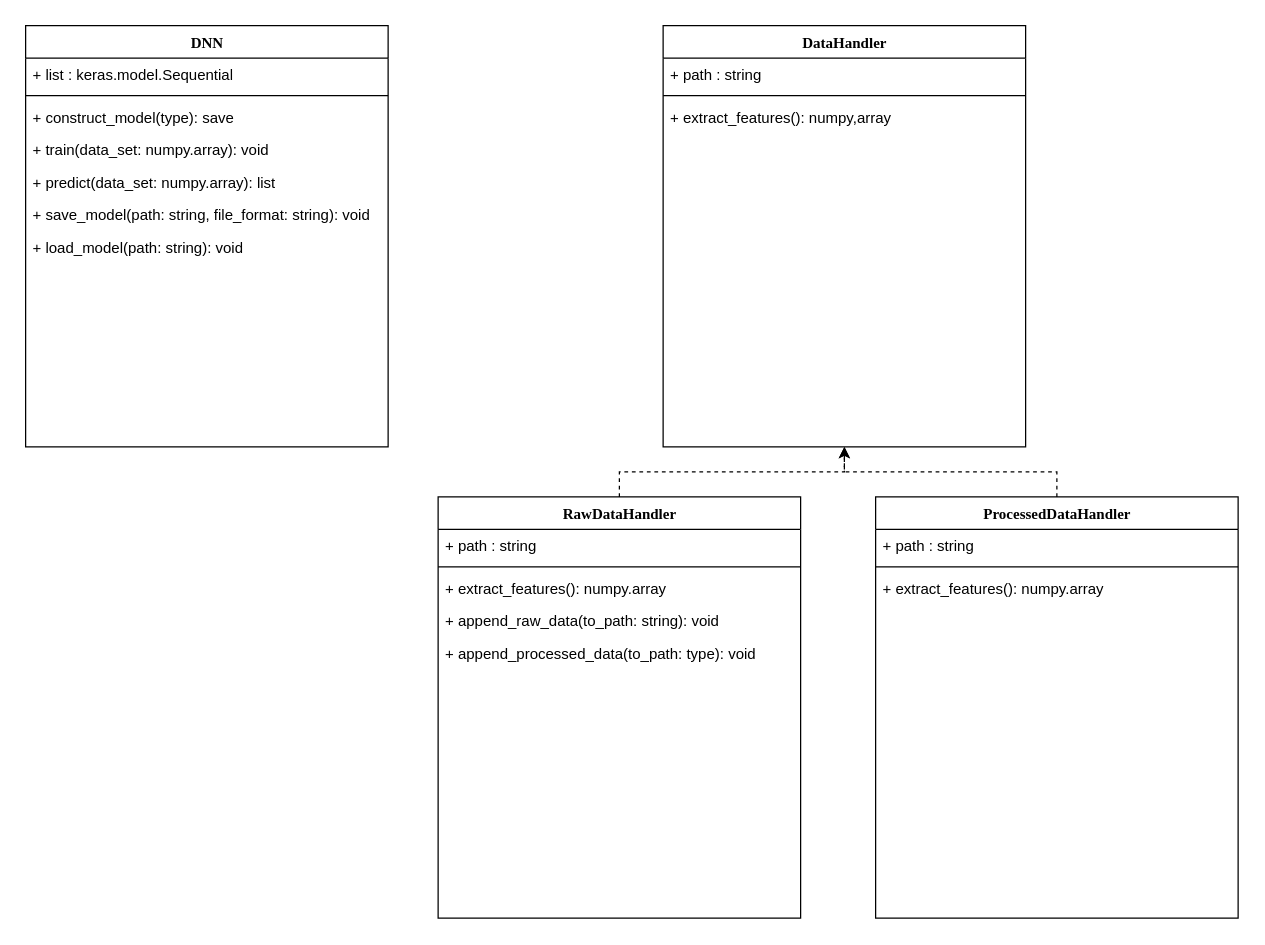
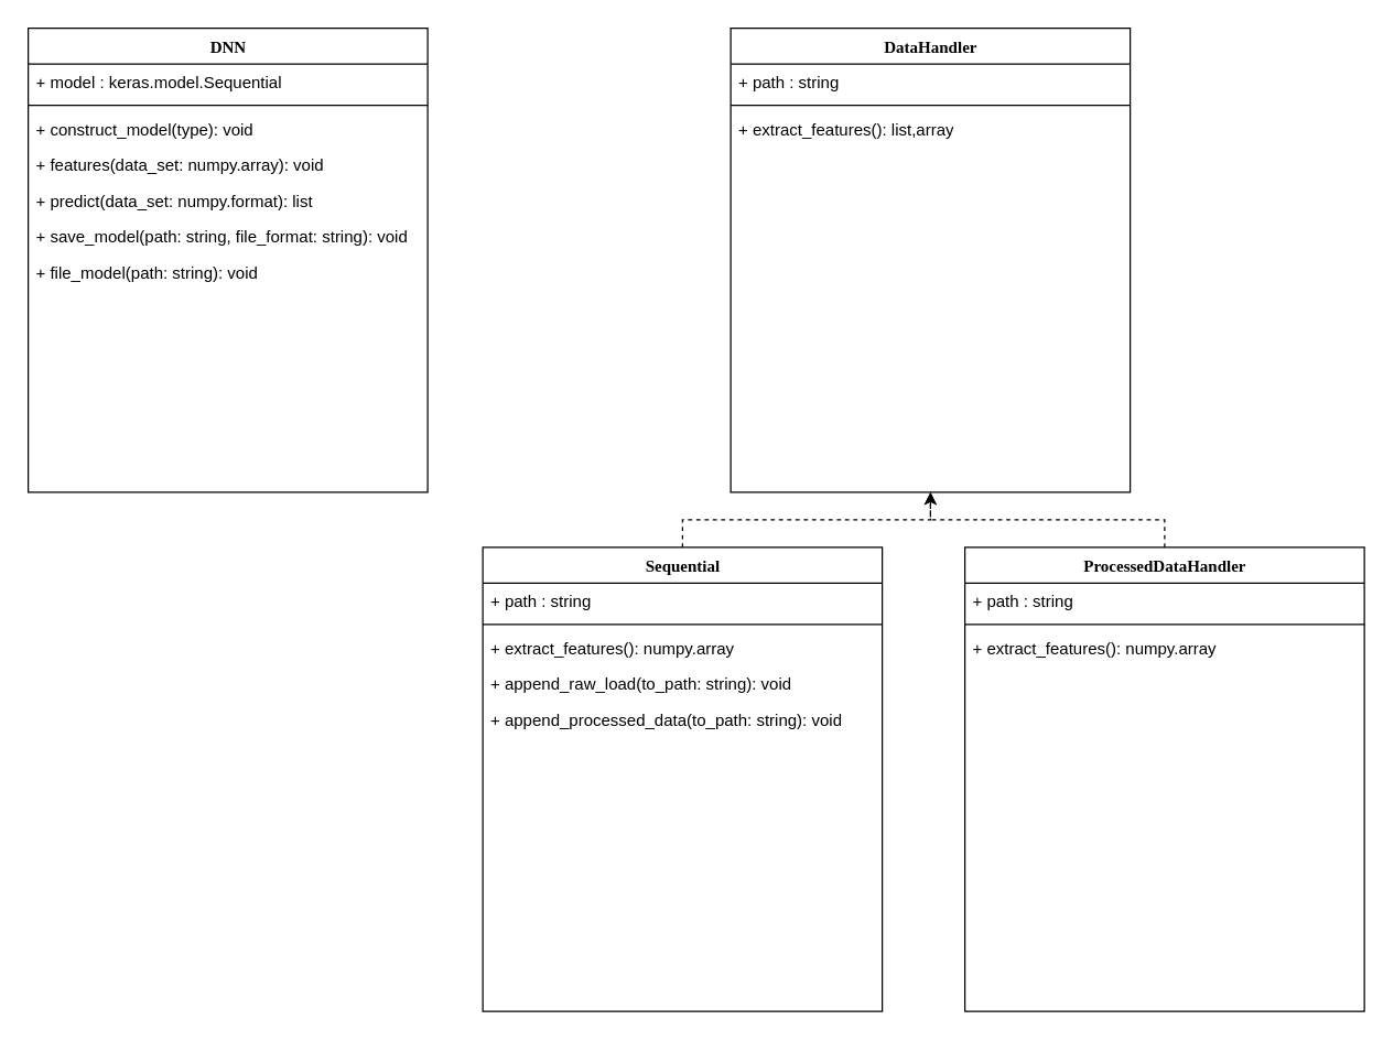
  <mxCell id="0" />
  <mxCell id="1" parent="0" />
  <mxCell id="2" value="DNN" style="swimlane;html=1;fontStyle=1;align=center;verticalAlign=top;childLayout=stackLayout;horizontal=1;startSize=26;horizontalStack=0;resizeParent=1;resizeLast=0;collapsible=1;marginBottom=0;swimlaneFillColor=#ffffff;rounded=0;shadow=0;comic=0;labelBackgroundColor=none;strokeColor=#000000;strokeWidth=1;fillColor=none;fontFamily=Verdana;fontSize=12;fontColor=#000000;" parent="1" vertex="1"><mxGeometry x="20" y="20" width="290" height="337" as="geometry" /></mxCell>
- <mxCell id="3" value="+ list : keras.model.Sequential" style="text;html=1;strokeColor=none;fillColor=none;align=left;verticalAlign=top;spacingLeft=4;spacingRight=4;whiteSpace=wrap;overflow=hidden;rotatable=0;points=[[0,0.5],[1,0.5]];portConstraint=eastwest;" parent="2" vertex="1"><mxGeometry y="26" width="290" height="26" as="geometry" /></mxCell>
+ <mxCell id="3" value="+ model : keras.model.Sequential" style="text;html=1;strokeColor=none;fillColor=none;align=left;verticalAlign=top;spacingLeft=4;spacingRight=4;whiteSpace=wrap;overflow=hidden;rotatable=0;points=[[0,0.5],[1,0.5]];portConstraint=eastwest;" parent="2" vertex="1"><mxGeometry y="26" width="290" height="26" as="geometry" /></mxCell>
  <mxCell id="4" value="" style="line;html=1;strokeWidth=1;fillColor=none;align=left;verticalAlign=middle;spacingTop=-1;spacingLeft=3;spacingRight=3;rotatable=0;labelPosition=right;points=[];portConstraint=eastwest;" parent="2" vertex="1"><mxGeometry y="52" width="290" height="8" as="geometry" /></mxCell>
- <mxCell id="5" value="+ construct_model(type): save" style="text;html=1;strokeColor=none;fillColor=none;align=left;verticalAlign=top;spacingLeft=4;spacingRight=4;whiteSpace=wrap;overflow=hidden;rotatable=0;points=[[0,0.5],[1,0.5]];portConstraint=eastwest;" parent="2" vertex="1"><mxGeometry y="60" width="290" height="26" as="geometry" /></mxCell>
- <mxCell id="6" value="+ train(data_set: numpy.array): void" style="text;html=1;strokeColor=none;fillColor=none;align=left;verticalAlign=top;spacingLeft=4;spacingRight=4;whiteSpace=wrap;overflow=hidden;rotatable=0;points=[[0,0.5],[1,0.5]];portConstraint=eastwest;" parent="2" vertex="1"><mxGeometry y="86" width="290" height="26" as="geometry" /></mxCell>
- <mxCell id="7" value="+ predict(data_set: numpy.array): list" style="text;html=1;strokeColor=none;fillColor=none;align=left;verticalAlign=top;spacingLeft=4;spacingRight=4;whiteSpace=wrap;overflow=hidden;rotatable=0;points=[[0,0.5],[1,0.5]];portConstraint=eastwest;" vertex="1" parent="2"><mxGeometry y="112" width="290" height="26" as="geometry" /></mxCell>
+ <mxCell id="5" value="+ construct_model(type): void" style="text;html=1;strokeColor=none;fillColor=none;align=left;verticalAlign=top;spacingLeft=4;spacingRight=4;whiteSpace=wrap;overflow=hidden;rotatable=0;points=[[0,0.5],[1,0.5]];portConstraint=eastwest;" parent="2" vertex="1"><mxGeometry y="60" width="290" height="26" as="geometry" /></mxCell>
+ <mxCell id="6" value="+ features(data_set: numpy.array): void" style="text;html=1;strokeColor=none;fillColor=none;align=left;verticalAlign=top;spacingLeft=4;spacingRight=4;whiteSpace=wrap;overflow=hidden;rotatable=0;points=[[0,0.5],[1,0.5]];portConstraint=eastwest;" parent="2" vertex="1"><mxGeometry y="86" width="290" height="26" as="geometry" /></mxCell>
+ <mxCell id="7" value="+ predict(data_set: numpy.format): list" style="text;html=1;strokeColor=none;fillColor=none;align=left;verticalAlign=top;spacingLeft=4;spacingRight=4;whiteSpace=wrap;overflow=hidden;rotatable=0;points=[[0,0.5],[1,0.5]];portConstraint=eastwest;" vertex="1" parent="2"><mxGeometry y="112" width="290" height="26" as="geometry" /></mxCell>
  <mxCell id="8" value="+ save_model(path: string, file_format: string): void" style="text;html=1;strokeColor=none;fillColor=none;align=left;verticalAlign=top;spacingLeft=4;spacingRight=4;whiteSpace=wrap;overflow=hidden;rotatable=0;points=[[0,0.5],[1,0.5]];portConstraint=eastwest;" vertex="1" parent="2"><mxGeometry y="138" width="290" height="26" as="geometry" /></mxCell>
- <mxCell id="9" value="+ load_model(path: string): void" style="text;html=1;strokeColor=none;fillColor=none;align=left;verticalAlign=top;spacingLeft=4;spacingRight=4;whiteSpace=wrap;overflow=hidden;rotatable=0;points=[[0,0.5],[1,0.5]];portConstraint=eastwest;" vertex="1" parent="2"><mxGeometry y="164" width="290" height="26" as="geometry" /></mxCell>
+ <mxCell id="9" value="+ file_model(path: string): void" style="text;html=1;strokeColor=none;fillColor=none;align=left;verticalAlign=top;spacingLeft=4;spacingRight=4;whiteSpace=wrap;overflow=hidden;rotatable=0;points=[[0,0.5],[1,0.5]];portConstraint=eastwest;" vertex="1" parent="2"><mxGeometry y="164" width="290" height="26" as="geometry" /></mxCell>
  <mxCell id="10" value="DataHandler" style="swimlane;html=1;fontStyle=1;align=center;verticalAlign=top;childLayout=stackLayout;horizontal=1;startSize=26;horizontalStack=0;resizeParent=1;resizeLast=0;collapsible=1;marginBottom=0;swimlaneFillColor=#ffffff;rounded=0;shadow=0;comic=0;labelBackgroundColor=none;strokeColor=#000000;strokeWidth=1;fillColor=none;fontFamily=Verdana;fontSize=12;fontColor=#000000;" vertex="1" parent="1"><mxGeometry x="530" y="20" width="290" height="337" as="geometry" /></mxCell>
  <mxCell id="11" value="+ path : string" style="text;html=1;strokeColor=none;fillColor=none;align=left;verticalAlign=top;spacingLeft=4;spacingRight=4;whiteSpace=wrap;overflow=hidden;rotatable=0;points=[[0,0.5],[1,0.5]];portConstraint=eastwest;" vertex="1" parent="10"><mxGeometry y="26" width="290" height="26" as="geometry" /></mxCell>
  <mxCell id="12" value="" style="line;html=1;strokeWidth=1;fillColor=none;align=left;verticalAlign=middle;spacingTop=-1;spacingLeft=3;spacingRight=3;rotatable=0;labelPosition=right;points=[];portConstraint=eastwest;" vertex="1" parent="10"><mxGeometry y="52" width="290" height="8" as="geometry" /></mxCell>
- <mxCell id="13" value="+ extract_features(): numpy,array" style="text;html=1;strokeColor=none;fillColor=none;align=left;verticalAlign=top;spacingLeft=4;spacingRight=4;whiteSpace=wrap;overflow=hidden;rotatable=0;points=[[0,0.5],[1,0.5]];portConstraint=eastwest;" vertex="1" parent="10"><mxGeometry y="60" width="290" height="26" as="geometry" /></mxCell>
+ <mxCell id="13" value="+ extract_features(): list,array" style="text;html=1;strokeColor=none;fillColor=none;align=left;verticalAlign=top;spacingLeft=4;spacingRight=4;whiteSpace=wrap;overflow=hidden;rotatable=0;points=[[0,0.5],[1,0.5]];portConstraint=eastwest;" vertex="1" parent="10"><mxGeometry y="60" width="290" height="26" as="geometry" /></mxCell>
  <mxCell id="14" style="edgeStyle=orthogonalEdgeStyle;rounded=0;orthogonalLoop=1;jettySize=auto;html=1;exitX=0.5;exitY=0;exitDx=0;exitDy=0;entryX=0.5;entryY=1;entryDx=0;entryDy=0;dashed=1;" edge="1" parent="1" source="15" target="10"><mxGeometry relative="1" as="geometry"><mxPoint x="910" y="327" as="targetPoint" /></mxGeometry></mxCell>
  <mxCell id="15" value="ProcessedDataHandler" style="swimlane;html=1;fontStyle=1;align=center;verticalAlign=top;childLayout=stackLayout;horizontal=1;startSize=26;horizontalStack=0;resizeParent=1;resizeLast=0;collapsible=1;marginBottom=0;swimlaneFillColor=#ffffff;rounded=0;shadow=0;comic=0;labelBackgroundColor=none;strokeColor=#000000;strokeWidth=1;fillColor=none;fontFamily=Verdana;fontSize=12;fontColor=#000000;" vertex="1" parent="1"><mxGeometry x="700" y="397" width="290" height="337" as="geometry" /></mxCell>
  <mxCell id="16" value="+ path : string" style="text;html=1;strokeColor=none;fillColor=none;align=left;verticalAlign=top;spacingLeft=4;spacingRight=4;whiteSpace=wrap;overflow=hidden;rotatable=0;points=[[0,0.5],[1,0.5]];portConstraint=eastwest;" vertex="1" parent="15"><mxGeometry y="26" width="290" height="26" as="geometry" /></mxCell>
  <mxCell id="17" value="" style="line;html=1;strokeWidth=1;fillColor=none;align=left;verticalAlign=middle;spacingTop=-1;spacingLeft=3;spacingRight=3;rotatable=0;labelPosition=right;points=[];portConstraint=eastwest;" vertex="1" parent="15"><mxGeometry y="52" width="290" height="8" as="geometry" /></mxCell>
  <mxCell id="18" value="+ extract_features(): numpy.array" style="text;html=1;strokeColor=none;fillColor=none;align=left;verticalAlign=top;spacingLeft=4;spacingRight=4;whiteSpace=wrap;overflow=hidden;rotatable=0;points=[[0,0.5],[1,0.5]];portConstraint=eastwest;" vertex="1" parent="15"><mxGeometry y="60" width="290" height="26" as="geometry" /></mxCell>
  <mxCell id="19" style="edgeStyle=orthogonalEdgeStyle;rounded=0;orthogonalLoop=1;jettySize=auto;html=1;exitX=0.5;exitY=0;exitDx=0;exitDy=0;entryX=0.5;entryY=1;entryDx=0;entryDy=0;dashed=1;" edge="1" parent="1" source="20" target="10"><mxGeometry relative="1" as="geometry" /></mxCell>
- <mxCell id="20" value="RawDataHandler" style="swimlane;html=1;fontStyle=1;align=center;verticalAlign=top;childLayout=stackLayout;horizontal=1;startSize=26;horizontalStack=0;resizeParent=1;resizeLast=0;collapsible=1;marginBottom=0;swimlaneFillColor=#ffffff;rounded=0;shadow=0;comic=0;labelBackgroundColor=none;strokeColor=#000000;strokeWidth=1;fillColor=none;fontFamily=Verdana;fontSize=12;fontColor=#000000;" vertex="1" parent="1"><mxGeometry x="350" y="397" width="290" height="337" as="geometry" /></mxCell>
+ <mxCell id="20" value="Sequential" style="swimlane;html=1;fontStyle=1;align=center;verticalAlign=top;childLayout=stackLayout;horizontal=1;startSize=26;horizontalStack=0;resizeParent=1;resizeLast=0;collapsible=1;marginBottom=0;swimlaneFillColor=#ffffff;rounded=0;shadow=0;comic=0;labelBackgroundColor=none;strokeColor=#000000;strokeWidth=1;fillColor=none;fontFamily=Verdana;fontSize=12;fontColor=#000000;" vertex="1" parent="1"><mxGeometry x="350" y="397" width="290" height="337" as="geometry" /></mxCell>
  <mxCell id="21" value="+ path : string" style="text;html=1;strokeColor=none;fillColor=none;align=left;verticalAlign=top;spacingLeft=4;spacingRight=4;whiteSpace=wrap;overflow=hidden;rotatable=0;points=[[0,0.5],[1,0.5]];portConstraint=eastwest;" vertex="1" parent="20"><mxGeometry y="26" width="290" height="26" as="geometry" /></mxCell>
  <mxCell id="22" value="" style="line;html=1;strokeWidth=1;fillColor=none;align=left;verticalAlign=middle;spacingTop=-1;spacingLeft=3;spacingRight=3;rotatable=0;labelPosition=right;points=[];portConstraint=eastwest;" vertex="1" parent="20"><mxGeometry y="52" width="290" height="8" as="geometry" /></mxCell>
  <mxCell id="23" value="+ extract_features(): numpy.array" style="text;html=1;strokeColor=none;fillColor=none;align=left;verticalAlign=top;spacingLeft=4;spacingRight=4;whiteSpace=wrap;overflow=hidden;rotatable=0;points=[[0,0.5],[1,0.5]];portConstraint=eastwest;" vertex="1" parent="20"><mxGeometry y="60" width="290" height="26" as="geometry" /></mxCell>
- <mxCell id="24" value="+ append_raw_data(to_path: string): void" style="text;html=1;strokeColor=none;fillColor=none;align=left;verticalAlign=top;spacingLeft=4;spacingRight=4;whiteSpace=wrap;overflow=hidden;rotatable=0;points=[[0,0.5],[1,0.5]];portConstraint=eastwest;" vertex="1" parent="20"><mxGeometry y="86" width="290" height="26" as="geometry" /></mxCell>
- <mxCell id="25" value="+ append_processed_data(to_path: type): void" style="text;html=1;strokeColor=none;fillColor=none;align=left;verticalAlign=top;spacingLeft=4;spacingRight=4;whiteSpace=wrap;overflow=hidden;rotatable=0;points=[[0,0.5],[1,0.5]];portConstraint=eastwest;" vertex="1" parent="20"><mxGeometry y="112" width="290" height="26" as="geometry" /></mxCell>
+ <mxCell id="24" value="+ append_raw_load(to_path: string): void" style="text;html=1;strokeColor=none;fillColor=none;align=left;verticalAlign=top;spacingLeft=4;spacingRight=4;whiteSpace=wrap;overflow=hidden;rotatable=0;points=[[0,0.5],[1,0.5]];portConstraint=eastwest;" vertex="1" parent="20"><mxGeometry y="86" width="290" height="26" as="geometry" /></mxCell>
+ <mxCell id="25" value="+ append_processed_data(to_path: string): void" style="text;html=1;strokeColor=none;fillColor=none;align=left;verticalAlign=top;spacingLeft=4;spacingRight=4;whiteSpace=wrap;overflow=hidden;rotatable=0;points=[[0,0.5],[1,0.5]];portConstraint=eastwest;" vertex="1" parent="20"><mxGeometry y="112" width="290" height="26" as="geometry" /></mxCell>
